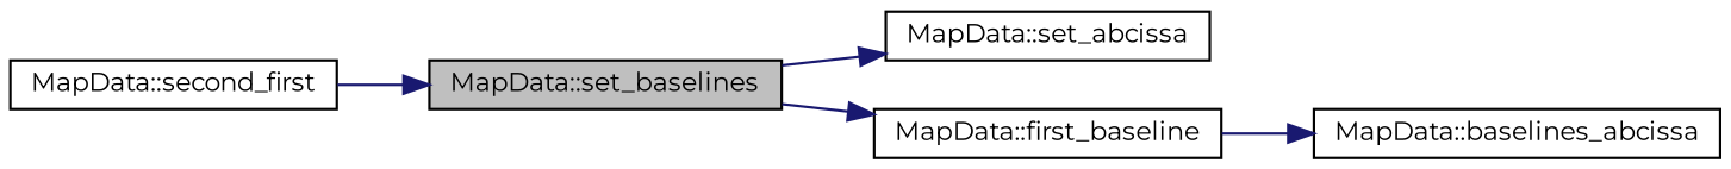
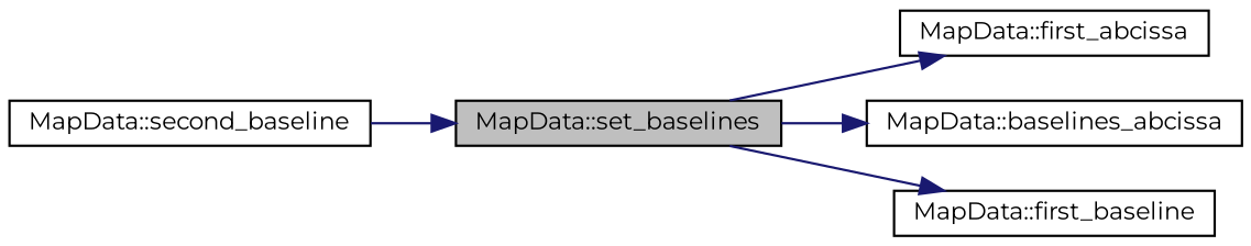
  digraph {
    fontname=Montserrat
    rankdir=LR
    node [color=black fillcolor=white fontname=Montserrat fontsize=10 shape=record style=filled]
    edge [color=midnightblue fontname=Montserrat fontsize=10 labelfontname=Helvetica labelfontsize=10 style=solid]
    n1 [fillcolor=grey75 fontcolor=black height=0.2 label="MapData::set_baselines" width=0.4]
-   n2 [height=0.2 label="MapData::set_abcissa" width=0.4]
+   n2 [height=0.2 label="MapData::first_abcissa" width=0.4]
    n3 [height=0.2 label="MapData::baselines_abcissa" width=0.4]
    n4 [height=0.2 label="MapData::first_baseline" width=0.4]
-   n5 [height=0.2 label="MapData::second_first" width=0.4]
+   n5 [height=0.2 label="MapData::second_baseline" width=0.4]
    n1 -> n2
-   n4 -> n3
+   n1 -> n3
    n1 -> n4
    n5 -> n1
  }
